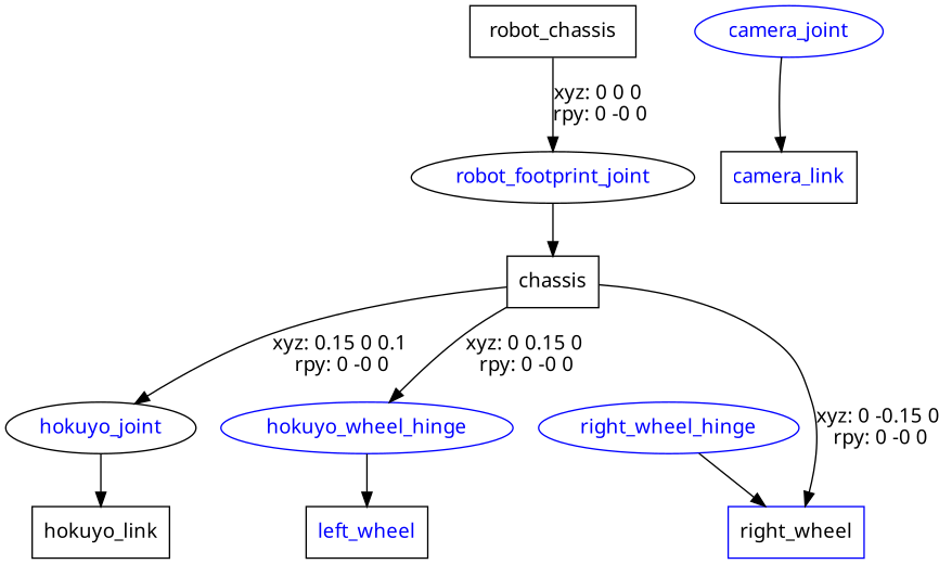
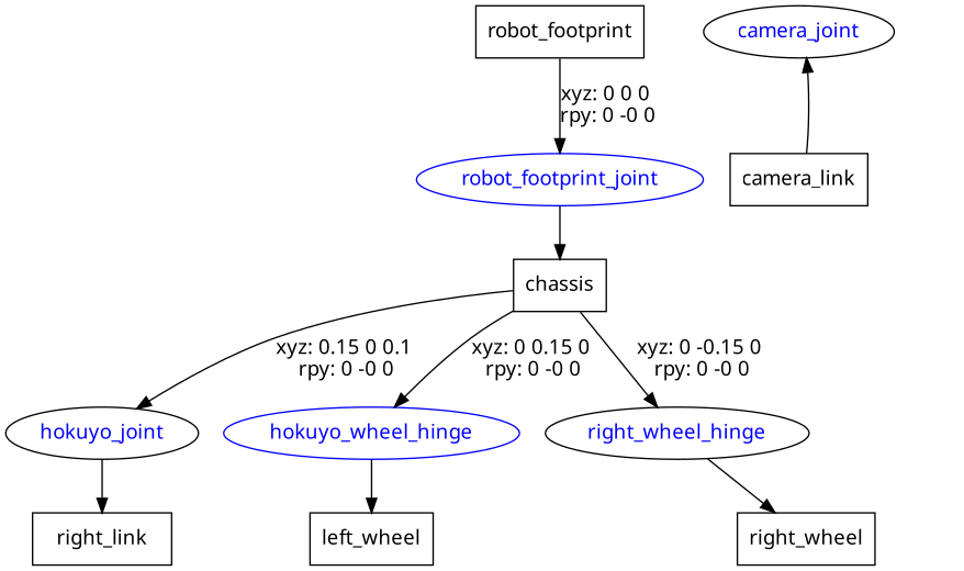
  digraph {
    fontname="Noto Sans"
    node [fontname="Noto Sans" shape=box]
    edge [fontname="Noto Sans"]
-   n1 [label=robot_chassis]
-   robot_footprint_joint [color=black fontcolor=blue shape=ellipse]
+   n1 [label=robot_footprint]
+   robot_footprint_joint [color=blue fontcolor=blue shape=ellipse]
    n3 [label=chassis]
    hokuyo_joint [color=black fontcolor=blue shape=ellipse]
    n5 [color=blue fontcolor=blue label=hokuyo_wheel_hinge shape=ellipse]
-   right_wheel_hinge [color=blue fontcolor=blue shape=ellipse]
-   camera_joint [color=blue fontcolor=blue shape=ellipse]
-   n8 [label=camera_link fontcolor=blue]
-   n9 [label=hokuyo_link]
-   n10 [label=left_wheel fontcolor=blue]
-   n11 [label=right_wheel color=blue]
+   right_wheel_hinge [color=black fontcolor=blue shape=ellipse]
+   camera_joint [color=black fontcolor=blue shape=ellipse]
+   n8 [label=camera_link]
+   n9 [label=right_link]
+   n10 [label=left_wheel]
+   n11 [label=right_wheel]
    n1 -> robot_footprint_joint [label="xyz: 0 0 0 \nrpy: 0 -0 0"]
    robot_footprint_joint -> n3
    n3 -> hokuyo_joint [label="xyz: 0.15 0 0.1 \nrpy: 0 -0 0"]
    n3 -> n5 [label="xyz: 0 0.15 0 \nrpy: 0 -0 0"]
-   n3 -> n11 [label="xyz: 0 -0.15 0 \nrpy: 0 -0 0"]
+   n3 -> right_wheel_hinge [label="xyz: 0 -0.15 0 \nrpy: 0 -0 0"]
    hokuyo_joint -> n9
    n5 -> n10
    right_wheel_hinge -> n11
-   camera_joint -> n8
+   n8 -> camera_joint
  }
